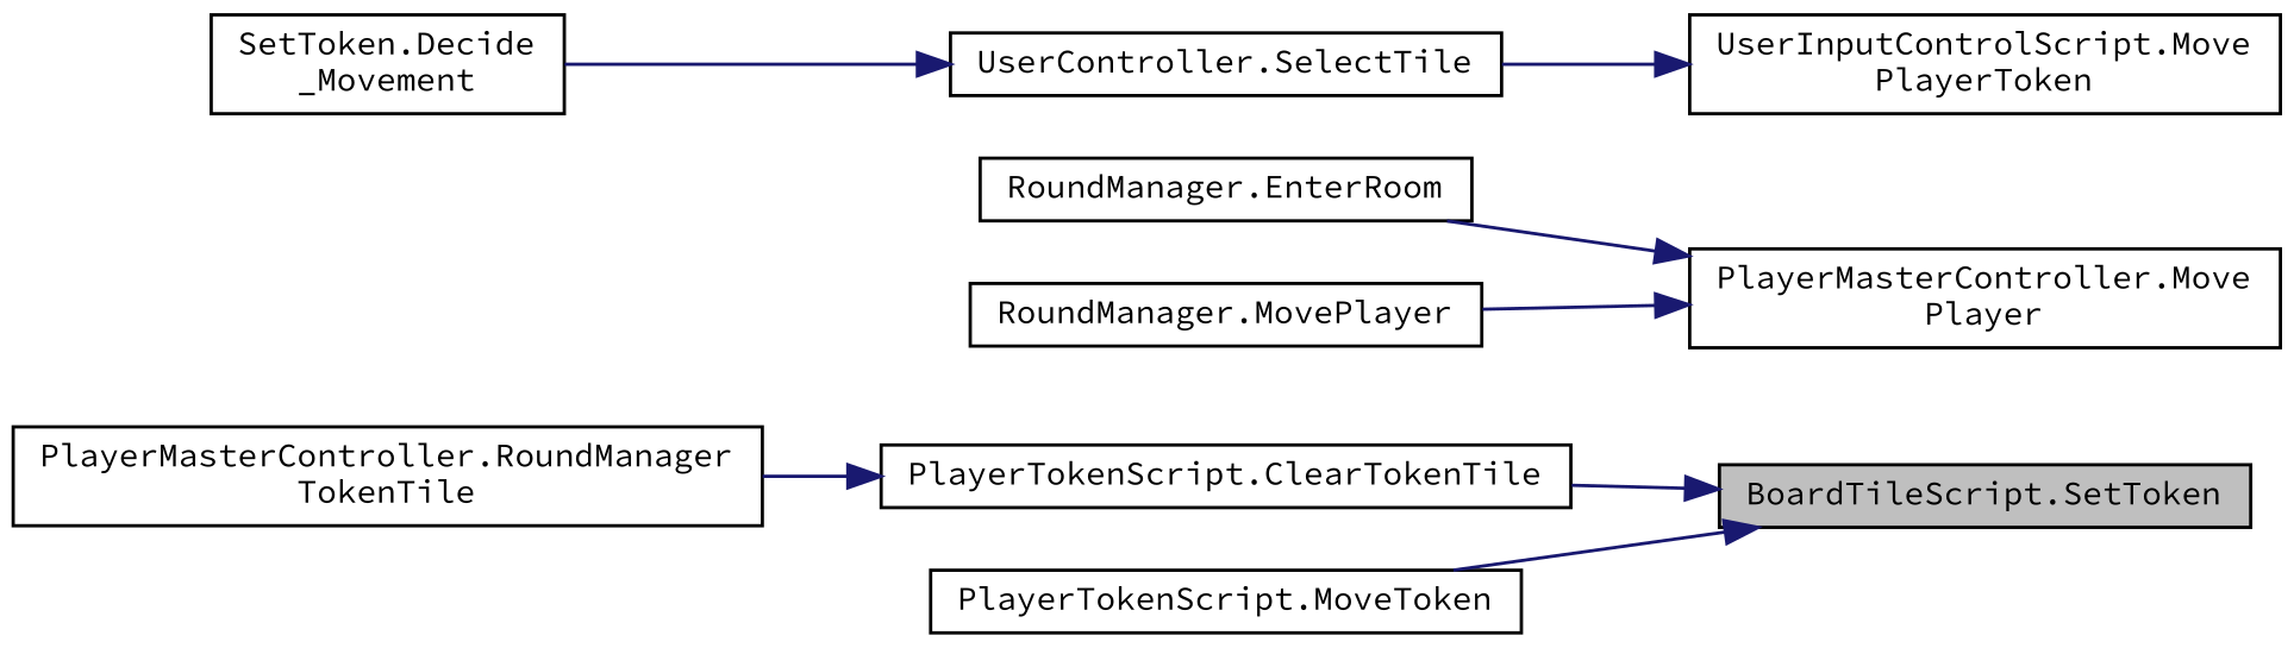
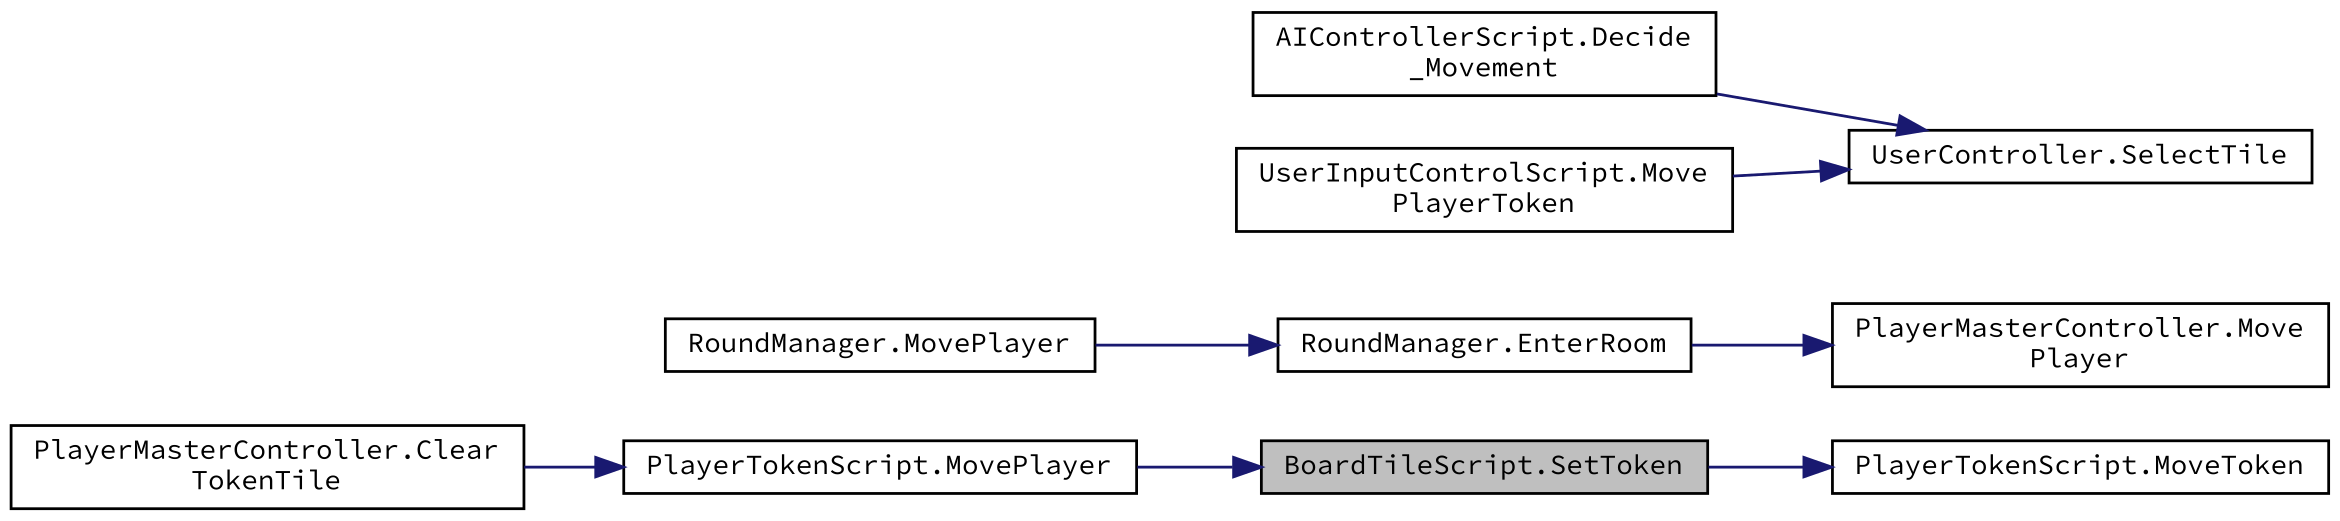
  digraph {
    fontname="Source Code Pro"
    rankdir=RL
    node [color=black fillcolor=white fontname="Source Code Pro" fontsize=10 shape=record style=filled]
    edge [color=midnightblue dir=back fontname="Source Code Pro" fontsize=10 labelfontname=Helvetica labelfontsize=10 style=solid]
    n1 [fillcolor=grey75 fontcolor=black height=0.2 label="BoardTileScript.SetToken" width=0.4]
-   n2 [height=0.2 label="PlayerTokenScript.ClearTokenTile" width=0.4]
+   n2 [height=0.2 label="PlayerTokenScript.MovePlayer" width=0.4]
    n3 [height=0.2 label="PlayerTokenScript.MoveToken" width=0.4]
-   n4 [height=0.2 label="PlayerMasterController.RoundManager\lTokenTile" width=0.4]
+   n4 [height=0.2 label="PlayerMasterController.Clear\lTokenTile" width=0.4]
    n5 [height=0.2 label="PlayerMasterController.Move\lPlayer" width=0.4]
    n6 [height=0.2 label="RoundManager.EnterRoom" width=0.4]
    n7 [height=0.2 label="RoundManager.MovePlayer" width=0.4]
    n8 [height=0.2 label="UserController.SelectTile" width=0.4]
-   n9 [height=0.2 label="SetToken.Decide\l_Movement" width=0.4]
+   n9 [height=0.2 label="AIControllerScript.Decide\l_Movement" width=0.4]
    n10 [height=0.2 label="UserInputControlScript.Move\lPlayerToken" width=0.4]
    n1 -> n2
-   n1 -> n3
+   n3 -> n1
    n2 -> n4
    n5 -> n6
-   n5 -> n7
+   n6 -> n7
    n8 -> n9
-   n10 -> n8
+   n8 -> n10
  }
